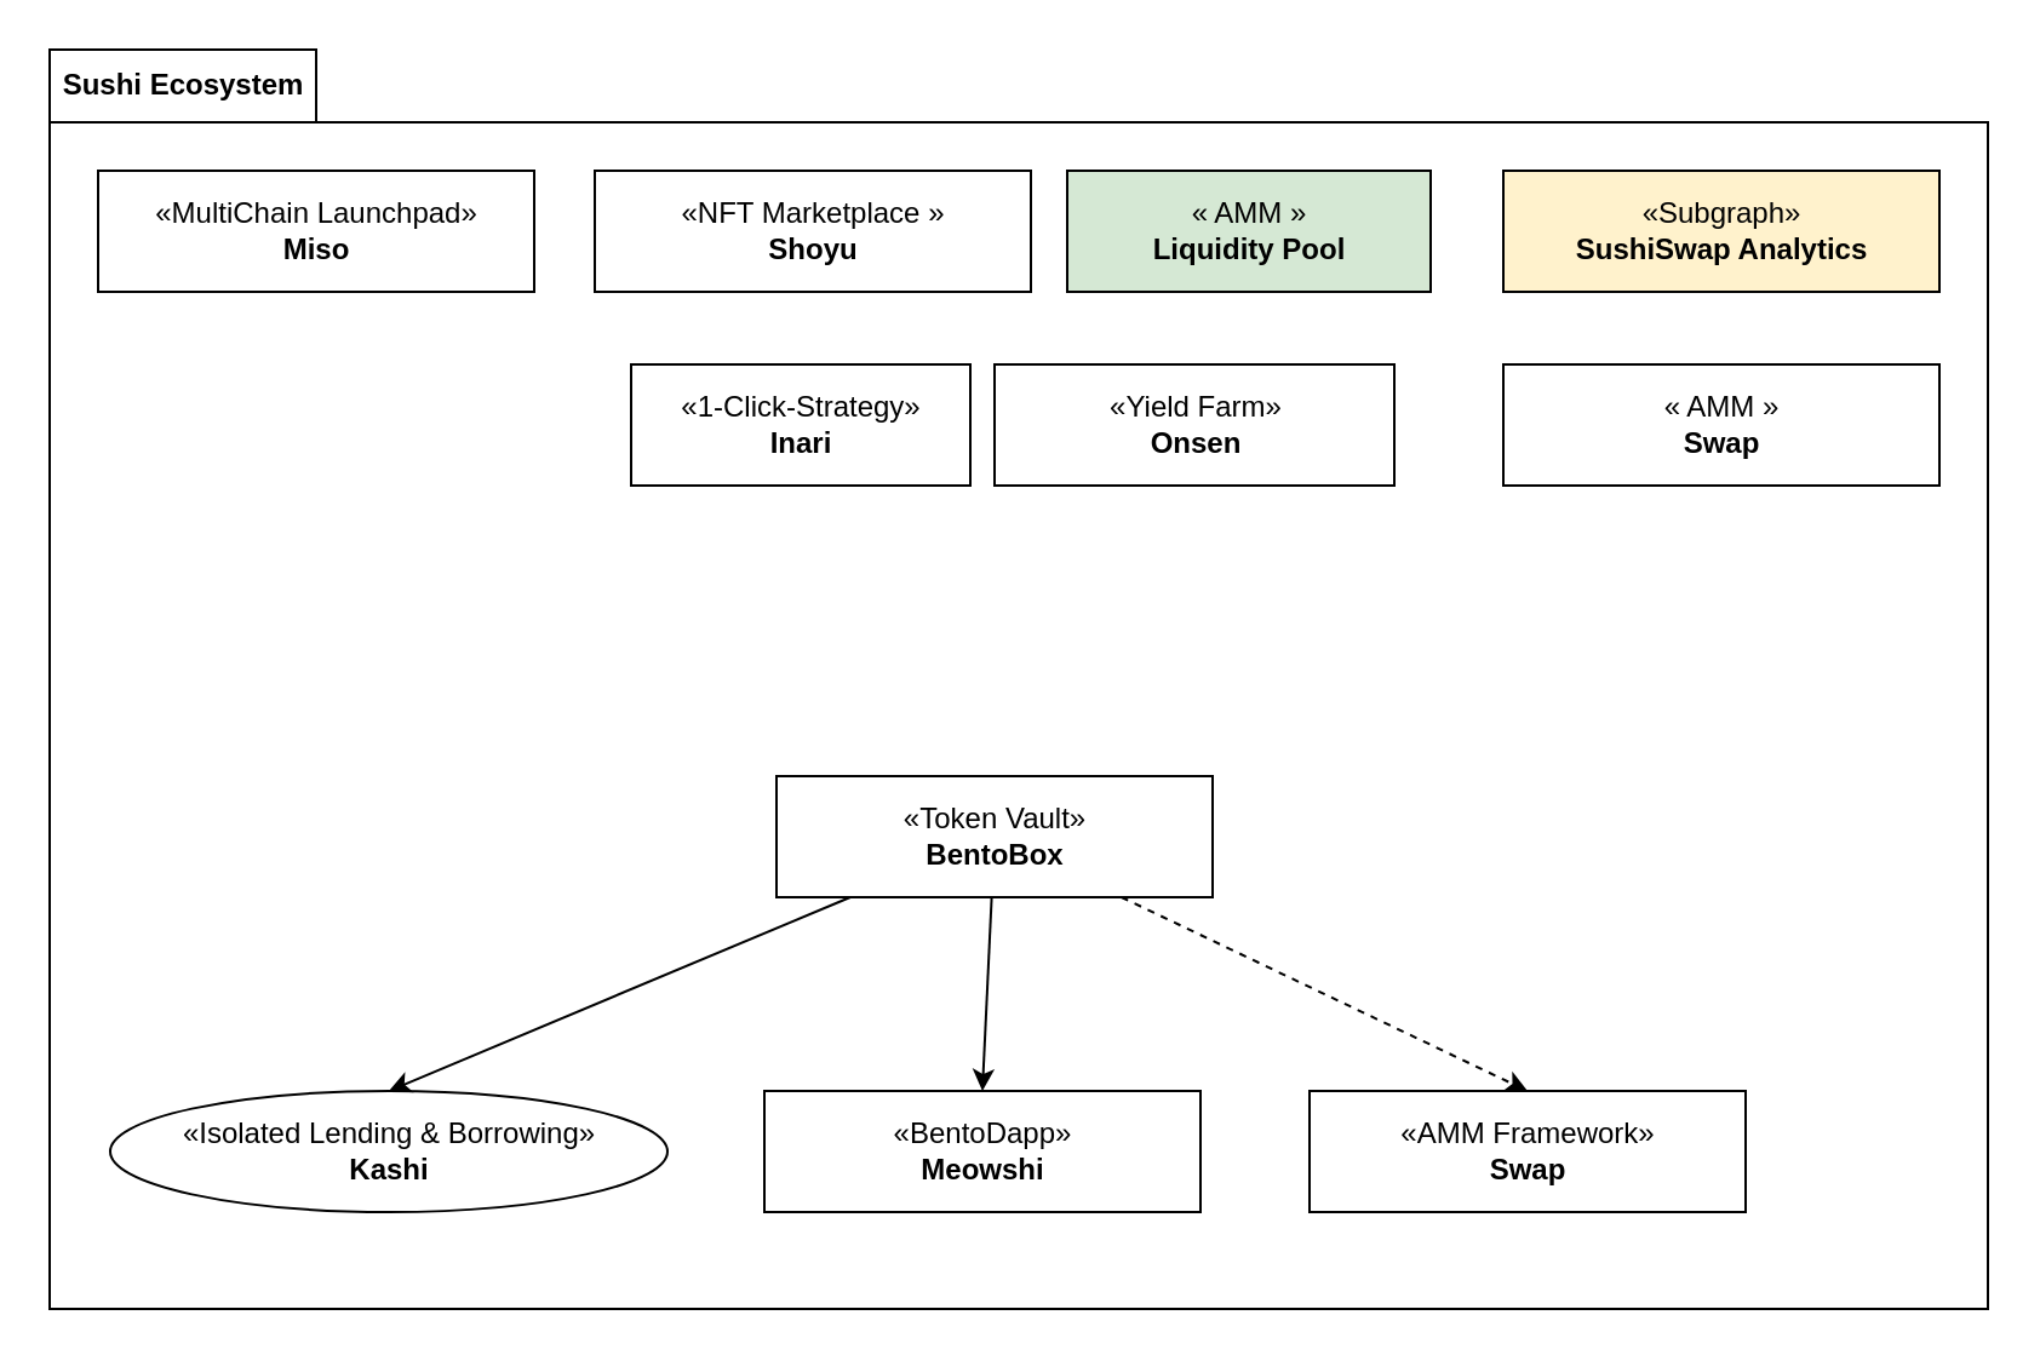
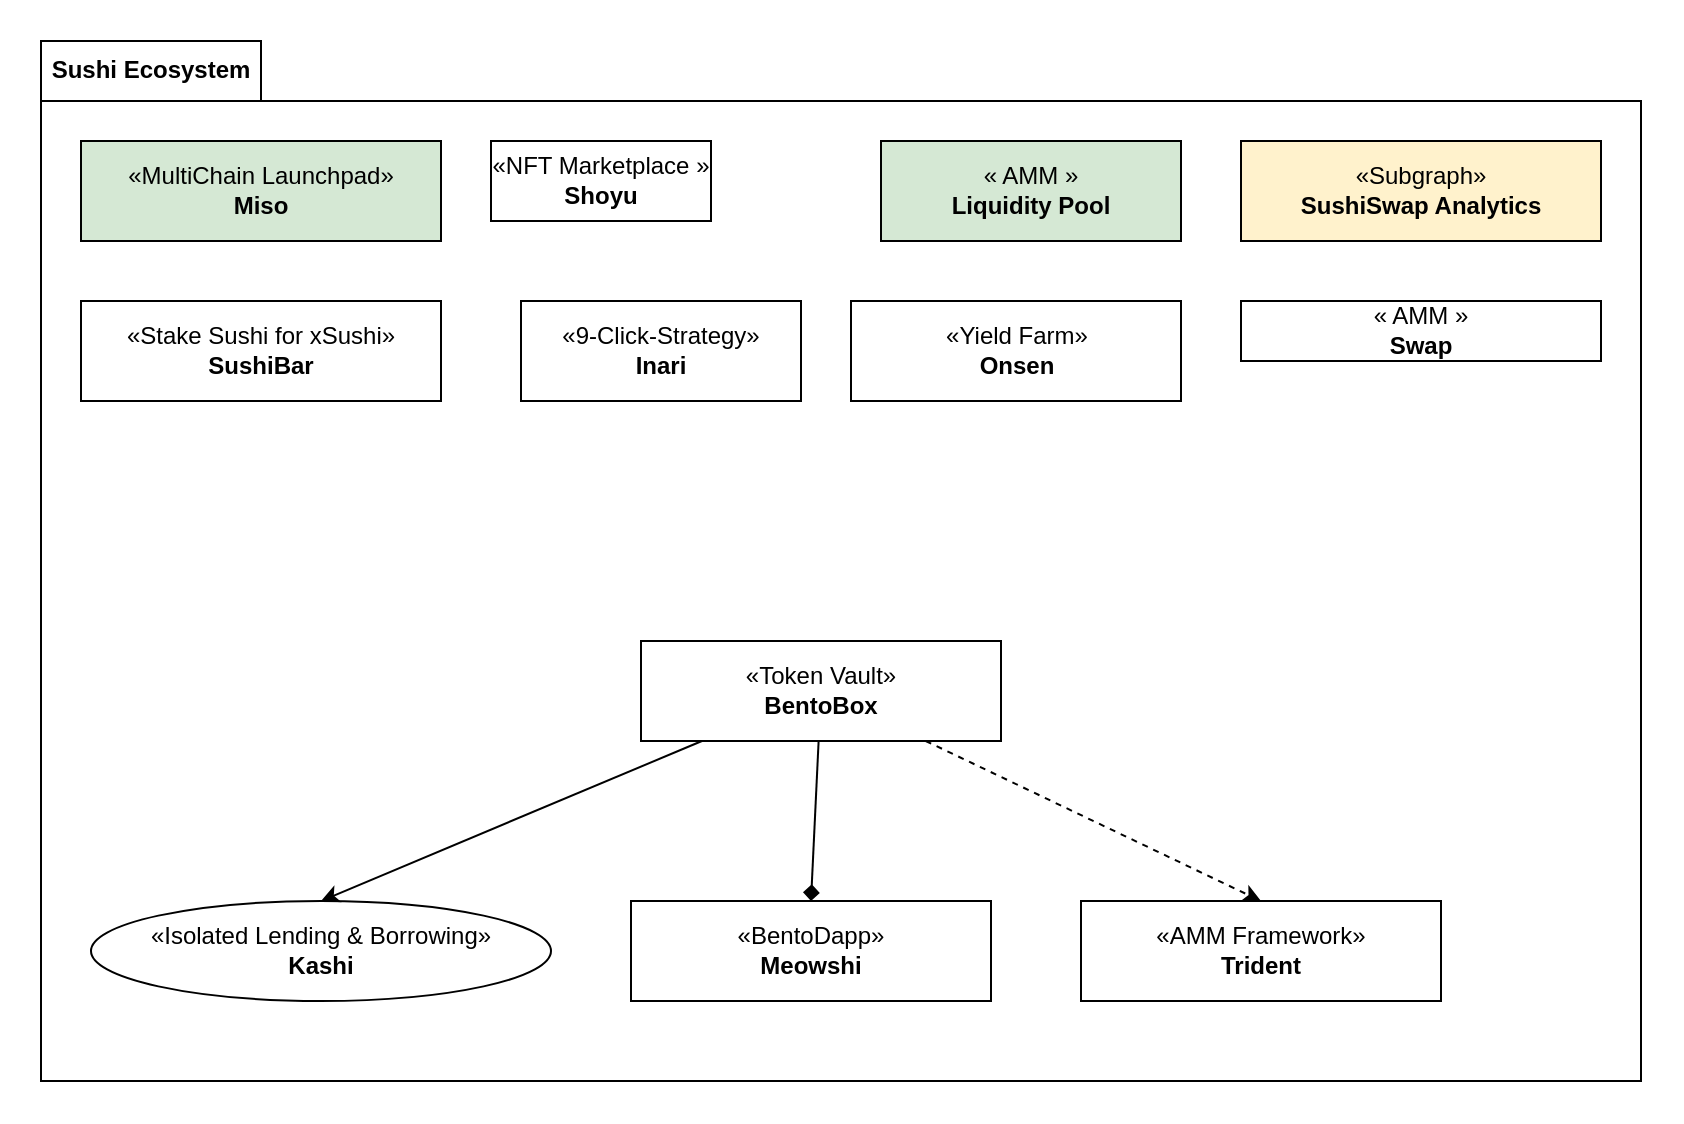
  <mxCell id="0" />
  <mxCell id="1" parent="0" />
  <mxCell id="2" value="Sushi Ecosystem" style="shape=folder;fontStyle=1;tabWidth=110;tabHeight=30;tabPosition=left;html=1;boundedLbl=1;labelInHeader=1;container=1;collapsible=0;recursiveResize=0;" vertex="1" parent="1"><mxGeometry x="20" y="20" width="800" height="520" as="geometry" /></mxCell>
  <mxCell id="3" value="«Isolated Lending &amp;amp; Borrowing»&lt;br&gt;&lt;b&gt;Kashi&lt;/b&gt;" style="ellipse;html=1;" vertex="1" parent="2"><mxGeometry x="25" y="430" width="230" height="50" as="geometry" /></mxCell>
  <mxCell id="4" style="edgeStyle=none;html=1;entryX=0.5;entryY=0;entryDx=0;entryDy=0;" edge="1" parent="2" source="7" target="3"><mxGeometry relative="1" as="geometry" /></mxCell>
- <mxCell id="5" style="edgeStyle=none;html=1;entryX=0.5;entryY=0;entryDx=0;entryDy=0;" edge="1" parent="2" source="7" target="11"><mxGeometry relative="1" as="geometry" /></mxCell>
+ <mxCell id="5" style="edgeStyle=none;html=1;entryX=0.5;entryY=0;entryDx=0;entryDy=0;endArrow=diamond;" edge="1" parent="2" source="7" target="11"><mxGeometry relative="1" as="geometry" /></mxCell>
  <mxCell id="6" style="edgeStyle=none;html=1;entryX=0.5;entryY=0;entryDx=0;entryDy=0;dashed=1;" edge="1" parent="2" source="7" target="17"><mxGeometry relative="1" as="geometry" /></mxCell>
  <mxCell id="7" value="«Token Vault»&lt;br&gt;&lt;b&gt;BentoBox&lt;/b&gt;" style="html=1;" vertex="1" parent="2"><mxGeometry x="300" y="300" width="180" height="50" as="geometry" /></mxCell>
- <mxCell id="8" value="«MultiChain Launchpad»&lt;br&gt;&lt;b&gt;Miso&lt;/b&gt;" style="html=1;" vertex="1" parent="2"><mxGeometry x="20" y="50" width="180" height="50" as="geometry" /></mxCell>
- <mxCell id="10" value="«Yield Farm»&lt;br&gt;&lt;b&gt;Onsen&lt;/b&gt;" style="html=1;" vertex="1" parent="2"><mxGeometry x="390" y="130" width="165" height="50" as="geometry" /></mxCell>
+ <mxCell id="8" value="«MultiChain Launchpad»&lt;br&gt;&lt;b&gt;Miso&lt;/b&gt;" style="html=1;fillColor=#d5e8d4;" vertex="1" parent="2"><mxGeometry x="20" y="50" width="180" height="50" as="geometry" /></mxCell>
+ <mxCell id="9" value="«Stake Sushi for xSushi»&lt;br&gt;&lt;b&gt;SushiBar&lt;/b&gt;" style="html=1;" vertex="1" parent="2"><mxGeometry x="20" y="130" width="180" height="50" as="geometry" /></mxCell>
+ <mxCell id="10" value="«Yield Farm»&lt;br&gt;&lt;b&gt;Onsen&lt;/b&gt;" style="html=1;" vertex="1" parent="2"><mxGeometry x="405" y="130" width="165" height="50" as="geometry" /></mxCell>
  <mxCell id="11" value="«BentoDapp»&lt;br&gt;&lt;b&gt;Meowshi&lt;/b&gt;" style="html=1;" vertex="1" parent="2"><mxGeometry x="295" y="430" width="180" height="50" as="geometry" /></mxCell>
- <mxCell id="12" value="«1-Click-Strategy»&lt;br&gt;&lt;b&gt;Inari&lt;/b&gt;" style="html=1;" vertex="1" parent="2"><mxGeometry x="240" y="130" width="140" height="50" as="geometry" /></mxCell>
+ <mxCell id="12" value="«9-Click-Strategy»&lt;br&gt;&lt;b&gt;Inari&lt;/b&gt;" style="html=1;" vertex="1" parent="2"><mxGeometry x="240" y="130" width="140" height="50" as="geometry" /></mxCell>
  <mxCell id="13" value="« AMM »&lt;br&gt;&lt;b&gt;Liquidity Pool&lt;/b&gt;" style="html=1;fillColor=#d5e8d4;" vertex="1" parent="2"><mxGeometry x="420" y="50" width="150" height="50" as="geometry" /></mxCell>
- <mxCell id="14" value="« AMM »&lt;br&gt;&lt;b&gt;Swap&lt;/b&gt;" style="html=1;" vertex="1" parent="2"><mxGeometry x="600" y="130" width="180" height="50" as="geometry" /></mxCell>
- <mxCell id="15" value="«NFT Marketplace »&lt;br&gt;&lt;b&gt;Shoyu&lt;/b&gt;" style="html=1;" vertex="1" parent="2"><mxGeometry x="225" y="50" width="180" height="50" as="geometry" /></mxCell>
+ <mxCell id="14" value="« AMM »&lt;br&gt;&lt;b&gt;Swap&lt;/b&gt;" style="html=1;" vertex="1" parent="2"><mxGeometry x="600" y="130" width="180" height="30" as="geometry" /></mxCell>
+ <mxCell id="15" value="«NFT Marketplace »&lt;br&gt;&lt;b&gt;Shoyu&lt;/b&gt;" style="html=1;" vertex="1" parent="2"><mxGeometry x="225" y="50" width="110" height="40" as="geometry" /></mxCell>
  <mxCell id="16" value="«Subgraph»&lt;br&gt;&lt;b&gt;SushiSwap Analytics&lt;/b&gt;" style="html=1;fillColor=#fff2cc;" vertex="1" parent="2"><mxGeometry x="600" y="50" width="180" height="50" as="geometry" /></mxCell>
- <mxCell id="17" value="«AMM Framework»&lt;br&gt;&lt;b&gt;Swap&lt;/b&gt;" style="html=1;" vertex="1" parent="2"><mxGeometry x="520" y="430" width="180" height="50" as="geometry" /></mxCell>
+ <mxCell id="17" value="«AMM Framework»&lt;br&gt;&lt;b&gt;Trident&lt;/b&gt;" style="html=1;" vertex="1" parent="2"><mxGeometry x="520" y="430" width="180" height="50" as="geometry" /></mxCell>
